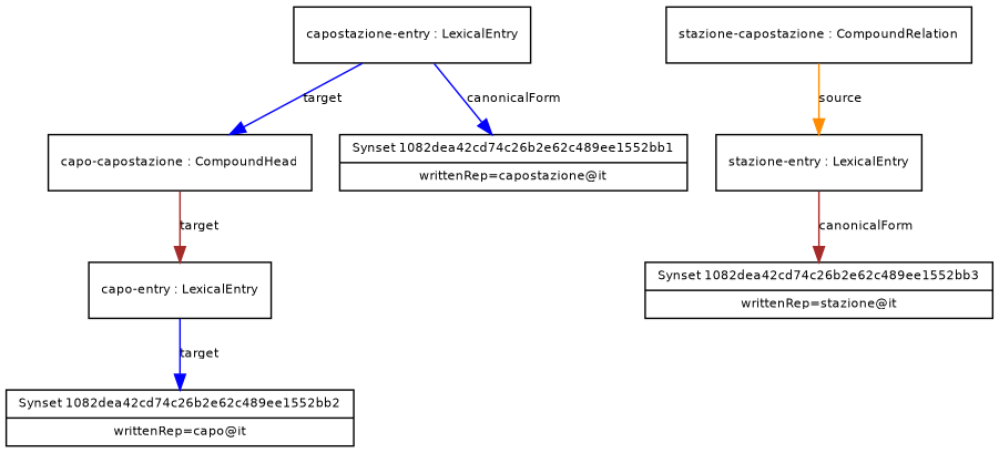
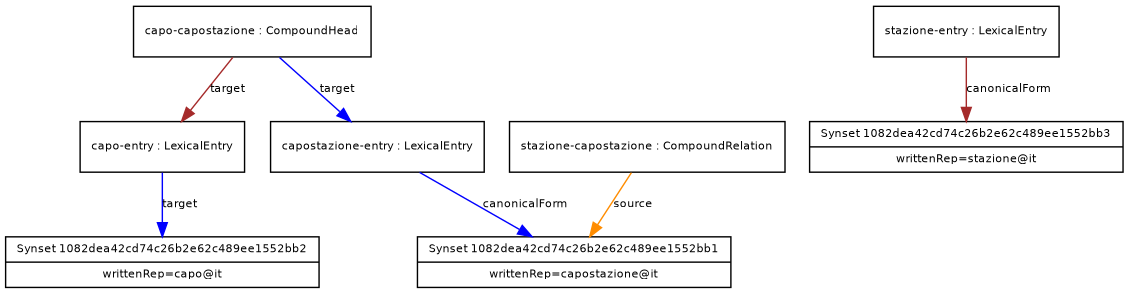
  digraph {
    fontname="Bitstream Vera Sans"
    fontsize=8
    node [fontname="Bitstream Vera Sans" fontsize=8 shape=record]
    edge [color=blue fontname="Bitstream Vera Sans" fontsize=8]
    n1 [label="{Synset 1082dea42cd74c26b2e62c489ee1552bb2|writtenRep=capo@it}"]
    n2 [label="{capo-entry : LexicalEntry}"]
    n3 [label="{capo-capostazione : CompoundHead}"]
    n4 [label="{capostazione-entry : LexicalEntry}"]
    n5 [label="{Synset 1082dea42cd74c26b2e62c489ee1552bb1|writtenRep=capostazione@it}"]
    n6 [label="{Synset 1082dea42cd74c26b2e62c489ee1552bb3|writtenRep=stazione@it}"]
    n7 [label="{stazione-entry : LexicalEntry}"]
    n8 [label="{stazione-capostazione : CompoundRelation}"]
    n2 -> n1 [label=target]
    n3 -> n2 [color=brown label=target]
-   n4 -> n3 [label=target]
+   n3 -> n4 [label=target]
    n4 -> n5 [label=canonicalForm]
    n7 -> n6 [color=brown label=canonicalForm]
-   n8 -> n7 [color=darkorange label=source]
+   n8 -> n5 [color=darkorange label=source]
  }
